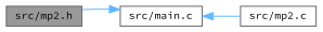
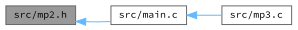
  digraph {
    fontname="Source Code Pro"
    rankdir=LR
    node [color=grey40 fillcolor=white fontname="Source Code Pro" fontsize=10 shape=box style=filled]
    edge [color=steelblue1 dir=back fontname="Source Code Pro" fontsize=10 labelfontname=Helvetica labelfontsize=10 style=solid]
    n1 [color=gray40 fillcolor=grey60 fontcolor=black height=0.2 label="src/mp2.h" width=0.4]
    n2 [height=0.2 label="src/main.c" width=0.4]
-   n3 [height=0.2 label="src/mp2.c" width=0.4]
-   n2 -> n1
+   n3 [height=0.2 label="src/mp3.c" width=0.4]
+   n1 -> n2
    n2 -> n3
  }
